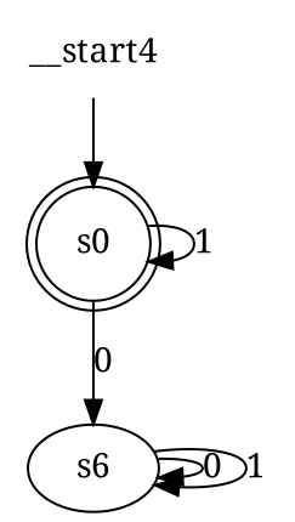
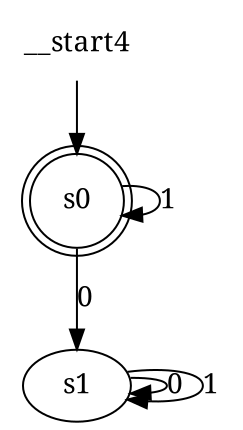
  digraph {
    fontname="Noto Serif"
    node [fontname="Noto Serif"]
    edge [fontname="Noto Serif"]
    n1 [label=s0 shape=doublecircle]
-   n2 [label=s6]
+   n2 [label=s1]
    n3 [label=__start4 shape=none]
    n1 -> n1 [label=1]
    n1 -> n2 [label=0]
    n2 -> n2 [label=0]
    n2 -> n2 [label=1]
    n3 -> n1
  }
